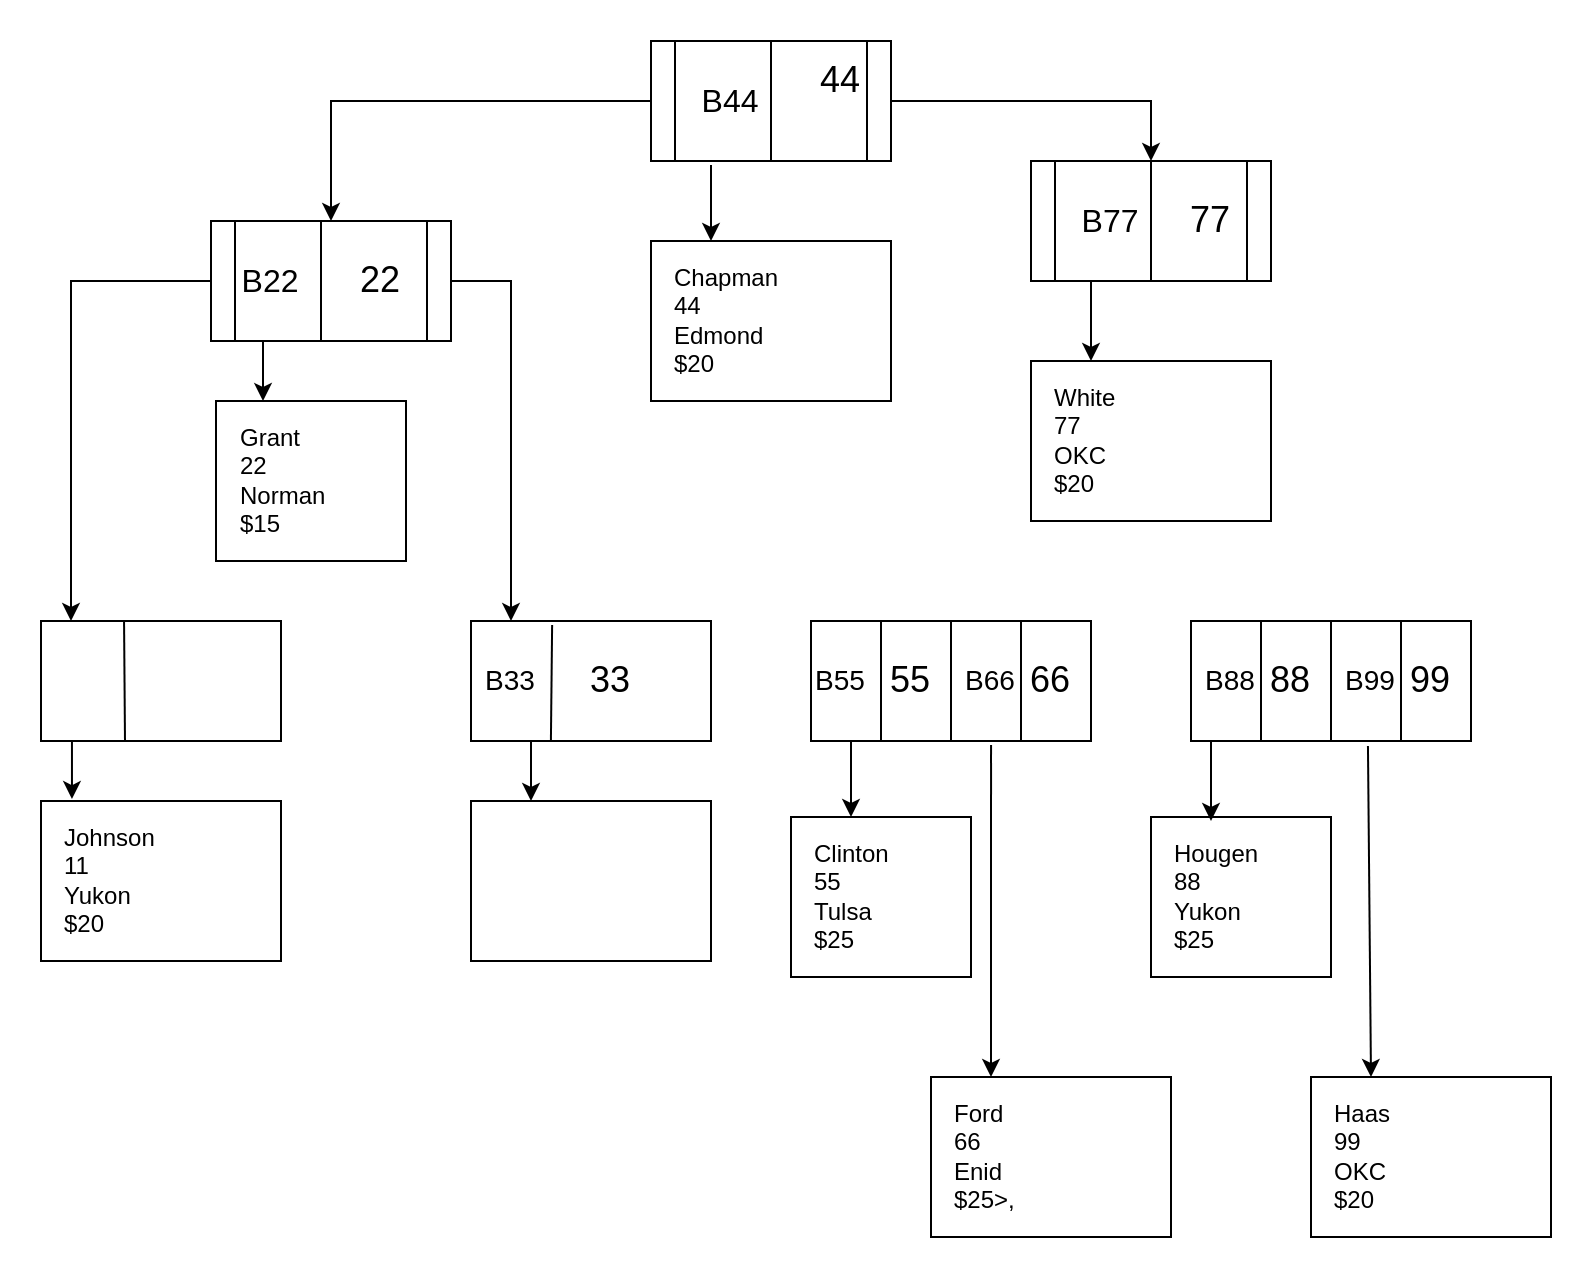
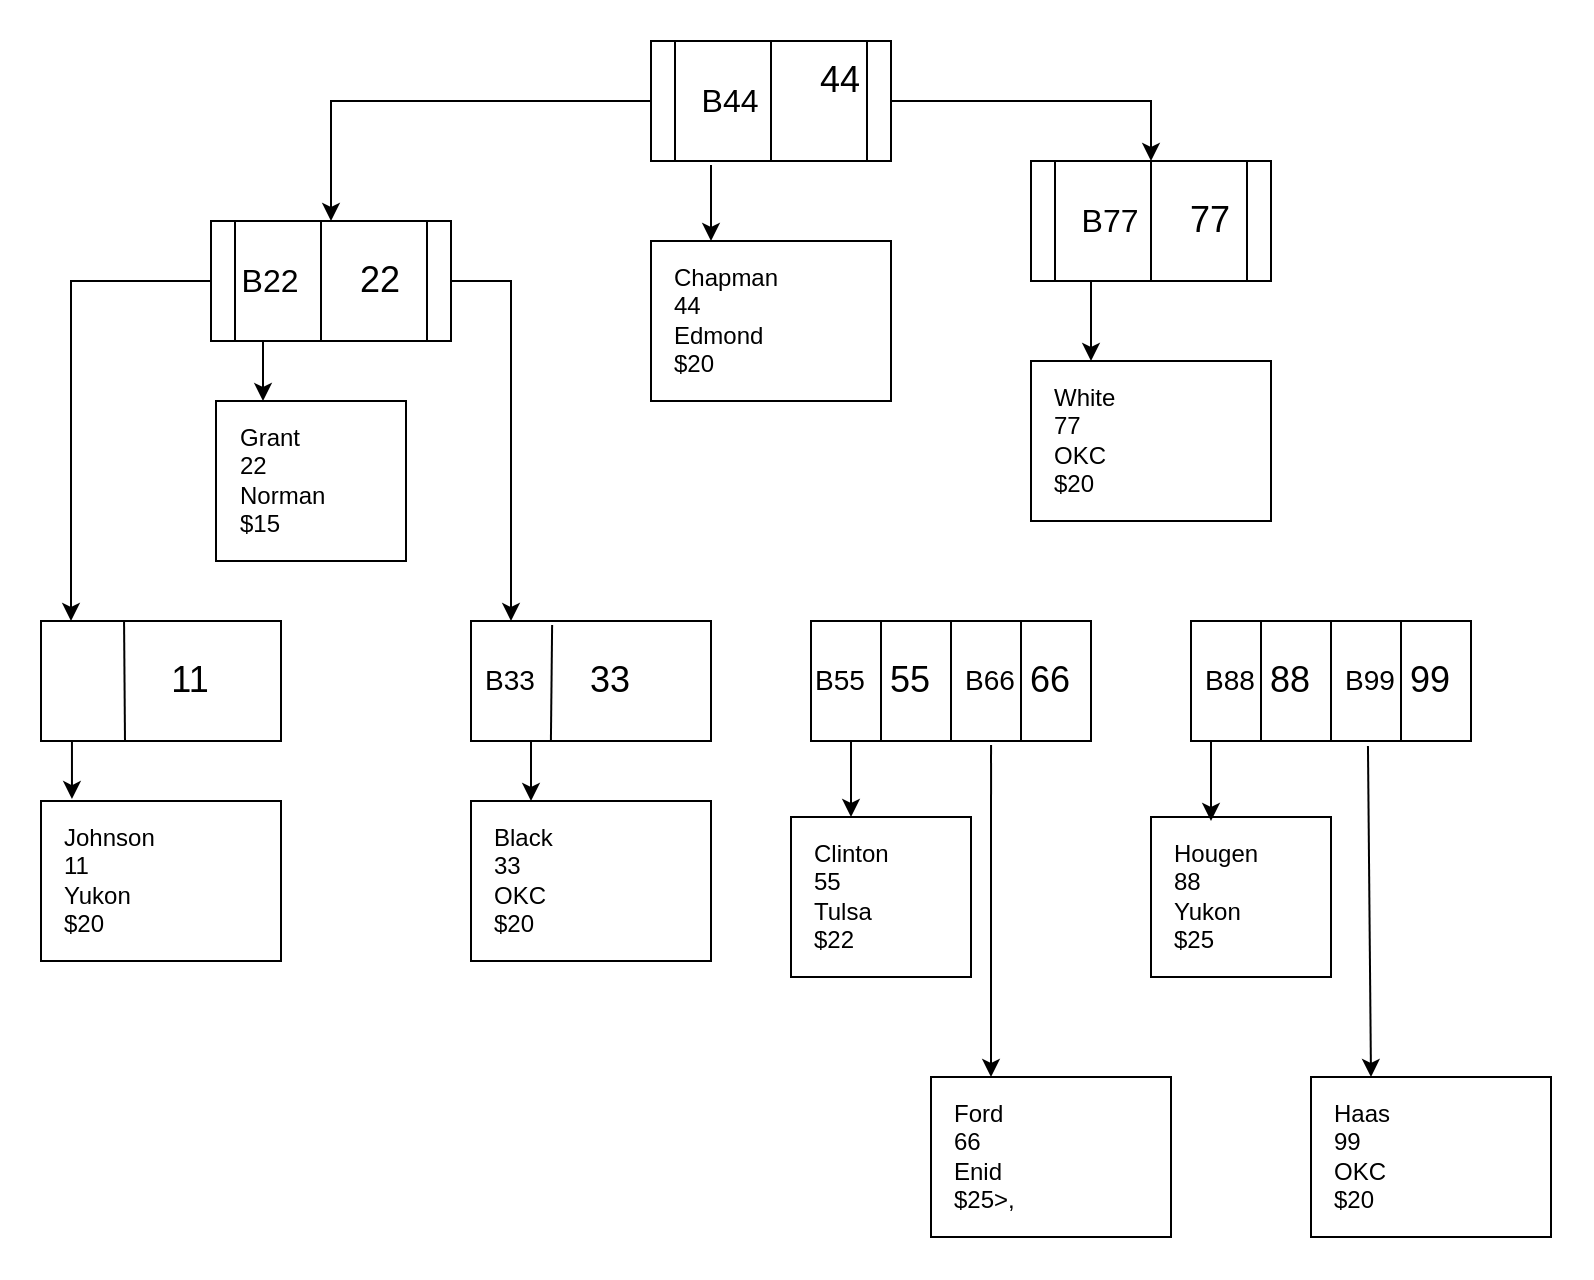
  <mxCell id="0" />
  <mxCell id="1" parent="0" />
  <mxCell id="2" value="" style="rounded=0;whiteSpace=wrap;html=1;" vertex="1" parent="1"><mxGeometry x="235" y="310" width="120" height="60" as="geometry" /></mxCell>
  <mxCell id="3" value="" style="endArrow=none;html=1;exitX=0.333;exitY=0.992;exitDx=0;exitDy=0;entryX=0.338;entryY=0.033;entryDx=0;entryDy=0;entryPerimeter=0;exitPerimeter=0;" edge="1" parent="1" source="2" target="2"><mxGeometry width="50" height="50" relative="1" as="geometry"><mxPoint x="240" y="440" as="sourcePoint" /><mxPoint x="290" y="390" as="targetPoint" /><Array as="points" /></mxGeometry></mxCell>
  <mxCell id="4" value="" style="rounded=0;whiteSpace=wrap;html=1;" vertex="1" parent="1"><mxGeometry x="325" y="120" width="120" height="80" as="geometry" /></mxCell>
  <mxCell id="5" value="" style="rounded=0;whiteSpace=wrap;html=1;" vertex="1" parent="1"><mxGeometry x="20" y="310" width="120" height="60" as="geometry" /></mxCell>
  <mxCell id="6" value="" style="endArrow=none;html=1;entryX=0.346;entryY=-0.008;entryDx=0;entryDy=0;entryPerimeter=0;" edge="1" parent="1" target="5"><mxGeometry width="50" height="50" relative="1" as="geometry"><mxPoint x="62" y="370" as="sourcePoint" /><mxPoint x="75" y="390" as="targetPoint" /></mxGeometry></mxCell>
  <mxCell id="7" value="" style="rounded=0;whiteSpace=wrap;html=1;" vertex="1" parent="1"><mxGeometry x="405" y="310" width="140" height="60" as="geometry" /></mxCell>
  <mxCell id="8" value="" style="endArrow=none;html=1;exitX=0.25;exitY=1;exitDx=0;exitDy=0;entryX=0.25;entryY=0;entryDx=0;entryDy=0;" edge="1" parent="1" source="7" target="7"><mxGeometry width="50" height="50" relative="1" as="geometry"><mxPoint x="410" y="440" as="sourcePoint" /><mxPoint x="460" y="390" as="targetPoint" /></mxGeometry></mxCell>
  <mxCell id="9" value="" style="edgeStyle=orthogonalEdgeStyle;rounded=0;orthogonalLoop=1;jettySize=auto;html=1;entryX=0.5;entryY=0;entryDx=0;entryDy=0;" edge="1" parent="1" source="11" target="12"><mxGeometry relative="1" as="geometry"><mxPoint x="245" y="50" as="targetPoint" /></mxGeometry></mxCell>
  <mxCell id="10" value="" style="edgeStyle=orthogonalEdgeStyle;rounded=0;orthogonalLoop=1;jettySize=auto;html=1;entryX=0.5;entryY=0;entryDx=0;entryDy=0;" edge="1" parent="1" source="11" target="13"><mxGeometry relative="1" as="geometry"><mxPoint x="525" y="50" as="targetPoint" /></mxGeometry></mxCell>
  <mxCell id="11" value="" style="shape=process;whiteSpace=wrap;html=1;backgroundOutline=1;" vertex="1" parent="1"><mxGeometry x="325" y="20" width="120" height="60" as="geometry" /></mxCell>
  <mxCell id="12" value="" style="shape=process;whiteSpace=wrap;html=1;backgroundOutline=1;" vertex="1" parent="1"><mxGeometry x="105" y="110" width="120" height="60" as="geometry" /></mxCell>
  <mxCell id="13" value="" style="shape=process;whiteSpace=wrap;html=1;backgroundOutline=1;" vertex="1" parent="1"><mxGeometry x="515" y="80" width="120" height="60" as="geometry" /></mxCell>
  <mxCell id="14" value="" style="rounded=0;whiteSpace=wrap;html=1;" vertex="1" parent="1"><mxGeometry x="107.5" y="200" width="95" height="80" as="geometry" /></mxCell>
  <mxCell id="15" value="" style="rounded=0;whiteSpace=wrap;html=1;" vertex="1" parent="1"><mxGeometry x="515" y="180" width="120" height="80" as="geometry" /></mxCell>
  <mxCell id="16" value="" style="rounded=0;whiteSpace=wrap;html=1;" vertex="1" parent="1"><mxGeometry x="20" y="400" width="120" height="80" as="geometry" /></mxCell>
  <mxCell id="17" value="" style="rounded=0;whiteSpace=wrap;html=1;" vertex="1" parent="1"><mxGeometry x="235" y="400" width="120" height="80" as="geometry" /></mxCell>
  <mxCell id="18" value="" style="endArrow=none;html=1;exitX=0.5;exitY=1;exitDx=0;exitDy=0;entryX=0.5;entryY=0;entryDx=0;entryDy=0;" edge="1" parent="1" source="11" target="11"><mxGeometry width="50" height="50" relative="1" as="geometry"><mxPoint x="275" y="380" as="sourcePoint" /><mxPoint x="275" y="320" as="targetPoint" /></mxGeometry></mxCell>
  <mxCell id="19" value="" style="endArrow=classic;html=1;entryX=0.25;entryY=0;entryDx=0;entryDy=0;" edge="1" parent="1" target="4"><mxGeometry width="50" height="50" relative="1" as="geometry"><mxPoint x="355" y="82" as="sourcePoint" /><mxPoint x="75" y="500" as="targetPoint" /></mxGeometry></mxCell>
  <mxCell id="20" value="&lt;font style=&quot;font-size: 18px&quot;&gt;44&lt;/font&gt;" style="text;html=1;strokeColor=none;fillColor=none;align=center;verticalAlign=middle;whiteSpace=wrap;rounded=0;" vertex="1" parent="1"><mxGeometry x="400" y="30" width="40" height="20" as="geometry" /></mxCell>
  <mxCell id="21" value="" style="endArrow=none;html=1;exitX=0.5;exitY=1;exitDx=0;exitDy=0;entryX=0.5;entryY=0;entryDx=0;entryDy=0;" edge="1" parent="1"><mxGeometry width="50" height="50" relative="1" as="geometry"><mxPoint x="160" y="170" as="sourcePoint" /><mxPoint x="160" y="110" as="targetPoint" /></mxGeometry></mxCell>
  <mxCell id="22" value="&lt;font style=&quot;font-size: 18px&quot;&gt;22&lt;/font&gt;" style="text;html=1;strokeColor=none;fillColor=none;align=center;verticalAlign=middle;whiteSpace=wrap;rounded=0;" vertex="1" parent="1"><mxGeometry x="170" y="130" width="40" height="20" as="geometry" /></mxCell>
  <mxCell id="23" value="" style="endArrow=none;html=1;exitX=0.5;exitY=1;exitDx=0;exitDy=0;entryX=0.5;entryY=0;entryDx=0;entryDy=0;" edge="1" parent="1"><mxGeometry width="50" height="50" relative="1" as="geometry"><mxPoint x="575" y="140" as="sourcePoint" /><mxPoint x="575" y="80" as="targetPoint" /></mxGeometry></mxCell>
  <mxCell id="24" value="&lt;font style=&quot;font-size: 18px&quot;&gt;77&lt;/font&gt;" style="text;html=1;strokeColor=none;fillColor=none;align=center;verticalAlign=middle;whiteSpace=wrap;rounded=0;" vertex="1" parent="1"><mxGeometry x="585" y="100" width="40" height="20" as="geometry" /></mxCell>
  <mxCell id="25" value="&lt;font style=&quot;font-size: 18px&quot;&gt;66&lt;/font&gt;" style="text;html=1;strokeColor=none;fillColor=none;align=center;verticalAlign=middle;whiteSpace=wrap;rounded=0;" vertex="1" parent="1"><mxGeometry x="505" y="330" width="40" height="20" as="geometry" /></mxCell>
  <mxCell id="26" value="" style="endArrow=none;html=1;exitX=0.75;exitY=1;exitDx=0;exitDy=0;entryX=0.75;entryY=0;entryDx=0;entryDy=0;" edge="1" parent="1" source="7" target="7"><mxGeometry width="50" height="50" relative="1" as="geometry"><mxPoint x="480" y="380" as="sourcePoint" /><mxPoint x="480" y="320" as="targetPoint" /></mxGeometry></mxCell>
  <mxCell id="27" value="" style="endArrow=none;html=1;exitX=0.5;exitY=1;exitDx=0;exitDy=0;entryX=0.5;entryY=0;entryDx=0;entryDy=0;" edge="1" parent="1" source="7" target="7"><mxGeometry width="50" height="50" relative="1" as="geometry"><mxPoint x="450" y="380" as="sourcePoint" /><mxPoint x="450" y="320" as="targetPoint" /></mxGeometry></mxCell>
  <mxCell id="28" value="&lt;font style=&quot;font-size: 18px&quot;&gt;55&lt;/font&gt;" style="text;html=1;strokeColor=none;fillColor=none;align=center;verticalAlign=middle;whiteSpace=wrap;rounded=0;" vertex="1" parent="1"><mxGeometry x="435" y="330" width="40" height="20" as="geometry" /></mxCell>
  <mxCell id="29" value="&lt;font style=&quot;font-size: 18px&quot;&gt;33&lt;/font&gt;" style="text;html=1;strokeColor=none;fillColor=none;align=center;verticalAlign=middle;whiteSpace=wrap;rounded=0;" vertex="1" parent="1"><mxGeometry x="285" y="330" width="40" height="20" as="geometry" /></mxCell>
+ <mxCell id="30" value="&lt;font style=&quot;font-size: 18px&quot;&gt;11&lt;/font&gt;" style="text;html=1;strokeColor=none;fillColor=none;align=center;verticalAlign=middle;whiteSpace=wrap;rounded=0;" vertex="1" parent="1"><mxGeometry x="75" y="330" width="40" height="20" as="geometry" /></mxCell>
  <mxCell id="31" value="" style="rounded=0;whiteSpace=wrap;html=1;" vertex="1" parent="1"><mxGeometry x="595" y="310" width="140" height="60" as="geometry" /></mxCell>
  <mxCell id="32" value="" style="endArrow=none;html=1;exitX=0.25;exitY=1;exitDx=0;exitDy=0;entryX=0.25;entryY=0;entryDx=0;entryDy=0;" edge="1" parent="1" source="31" target="31"><mxGeometry width="50" height="50" relative="1" as="geometry"><mxPoint x="600" y="440" as="sourcePoint" /><mxPoint x="650" y="390" as="targetPoint" /></mxGeometry></mxCell>
  <mxCell id="33" value="&lt;font style=&quot;font-size: 18px&quot;&gt;99&lt;/font&gt;" style="text;html=1;strokeColor=none;fillColor=none;align=center;verticalAlign=middle;whiteSpace=wrap;rounded=0;" vertex="1" parent="1"><mxGeometry x="695" y="330" width="40" height="20" as="geometry" /></mxCell>
  <mxCell id="34" value="" style="endArrow=none;html=1;exitX=0.75;exitY=1;exitDx=0;exitDy=0;entryX=0.75;entryY=0;entryDx=0;entryDy=0;" edge="1" parent="1" source="31" target="31"><mxGeometry width="50" height="50" relative="1" as="geometry"><mxPoint x="670" y="380" as="sourcePoint" /><mxPoint x="670" y="320" as="targetPoint" /></mxGeometry></mxCell>
  <mxCell id="35" value="" style="endArrow=none;html=1;exitX=0.5;exitY=1;exitDx=0;exitDy=0;entryX=0.5;entryY=0;entryDx=0;entryDy=0;" edge="1" parent="1" source="31" target="31"><mxGeometry width="50" height="50" relative="1" as="geometry"><mxPoint x="640" y="380" as="sourcePoint" /><mxPoint x="640" y="320" as="targetPoint" /></mxGeometry></mxCell>
  <mxCell id="36" value="&lt;font style=&quot;font-size: 18px&quot;&gt;88&lt;/font&gt;" style="text;html=1;strokeColor=none;fillColor=none;align=center;verticalAlign=middle;whiteSpace=wrap;rounded=0;" vertex="1" parent="1"><mxGeometry x="625" y="330" width="40" height="20" as="geometry" /></mxCell>
  <mxCell id="37" value="" style="endArrow=classic;html=1;" edge="1" parent="1"><mxGeometry width="50" height="50" relative="1" as="geometry"><mxPoint x="131" y="170" as="sourcePoint" /><mxPoint x="131" y="200" as="targetPoint" /></mxGeometry></mxCell>
  <mxCell id="38" value="" style="endArrow=classic;html=1;entryX=0.25;entryY=0;entryDx=0;entryDy=0;exitX=0.25;exitY=1;exitDx=0;exitDy=0;" edge="1" parent="1" source="13" target="15"><mxGeometry width="50" height="50" relative="1" as="geometry"><mxPoint x="180" y="180" as="sourcePoint" /><mxPoint x="180" y="200" as="targetPoint" /></mxGeometry></mxCell>
  <mxCell id="39" value="" style="edgeStyle=orthogonalEdgeStyle;rounded=0;orthogonalLoop=1;jettySize=auto;html=1;entryX=0.125;entryY=0;entryDx=0;entryDy=0;exitX=0;exitY=0.5;exitDx=0;exitDy=0;entryPerimeter=0;" edge="1" parent="1" source="12" target="5"><mxGeometry relative="1" as="geometry"><mxPoint x="335" y="60" as="sourcePoint" /><mxPoint x="210" y="120" as="targetPoint" /></mxGeometry></mxCell>
  <mxCell id="40" value="" style="edgeStyle=orthogonalEdgeStyle;rounded=0;orthogonalLoop=1;jettySize=auto;html=1;exitX=1;exitY=0.5;exitDx=0;exitDy=0;" edge="1" parent="1" source="12"><mxGeometry relative="1" as="geometry"><mxPoint x="455" y="60" as="sourcePoint" /><mxPoint x="255" y="310" as="targetPoint" /><Array as="points"><mxPoint x="255" y="140" /><mxPoint x="255" y="310" /></Array></mxGeometry></mxCell>
  <mxCell id="41" value="Chapman&lt;br&gt;44&lt;br&gt;Edmond&lt;br&gt;$20" style="text;html=1;strokeColor=none;fillColor=none;align=left;verticalAlign=middle;whiteSpace=wrap;rounded=0;" vertex="1" parent="1"><mxGeometry x="335" y="130" width="100" height="60" as="geometry" /></mxCell>
  <mxCell id="42" value="Grant &lt;br&gt;22&lt;br&gt;Norman&lt;br&gt;$15" style="text;html=1;strokeColor=none;fillColor=none;align=left;verticalAlign=middle;whiteSpace=wrap;rounded=0;" vertex="1" parent="1"><mxGeometry x="117.5" y="210" width="75" height="60" as="geometry" /></mxCell>
  <mxCell id="43" value="Johnson &lt;br&gt;11&lt;br&gt;Yukon&lt;br&gt;$20" style="text;html=1;strokeColor=none;fillColor=none;align=left;verticalAlign=middle;whiteSpace=wrap;rounded=0;" vertex="1" parent="1"><mxGeometry x="30" y="410" width="100" height="60" as="geometry" /></mxCell>
+ <mxCell id="44" value="Black&lt;br&gt;33&lt;br&gt;OKC&lt;br&gt;$20" style="text;html=1;strokeColor=none;fillColor=none;align=left;verticalAlign=middle;whiteSpace=wrap;rounded=0;" vertex="1" parent="1"><mxGeometry x="245" y="410" width="100" height="60" as="geometry" /></mxCell>
  <mxCell id="45" value="White&lt;br&gt;77&lt;br&gt;OKC&lt;br&gt;$20" style="text;html=1;strokeColor=none;fillColor=none;align=left;verticalAlign=middle;whiteSpace=wrap;rounded=0;" vertex="1" parent="1"><mxGeometry x="525" y="190" width="100" height="60" as="geometry" /></mxCell>
  <mxCell id="46" value="" style="rounded=0;whiteSpace=wrap;html=1;" vertex="1" parent="1"><mxGeometry x="395" y="408" width="90" height="80" as="geometry" /></mxCell>
  <mxCell id="47" value="" style="endArrow=classic;html=1;" edge="1" parent="1"><mxGeometry width="50" height="50" relative="1" as="geometry"><mxPoint x="425" y="370" as="sourcePoint" /><mxPoint x="425" y="408" as="targetPoint" /></mxGeometry></mxCell>
- <mxCell id="48" value="Clinton&lt;br&gt;55&lt;br&gt;Tulsa&lt;br&gt;$25" style="text;html=1;strokeColor=none;fillColor=none;align=left;verticalAlign=middle;whiteSpace=wrap;rounded=0;" vertex="1" parent="1"><mxGeometry x="405" y="418" width="70" height="60" as="geometry" /></mxCell>
+ <mxCell id="48" value="Clinton&lt;br&gt;55&lt;br&gt;Tulsa&lt;br&gt;$22" style="text;html=1;strokeColor=none;fillColor=none;align=left;verticalAlign=middle;whiteSpace=wrap;rounded=0;" vertex="1" parent="1"><mxGeometry x="405" y="418" width="70" height="60" as="geometry" /></mxCell>
  <mxCell id="49" value="" style="rounded=0;whiteSpace=wrap;html=1;" vertex="1" parent="1"><mxGeometry x="465" y="538" width="120" height="80" as="geometry" /></mxCell>
  <mxCell id="50" value="" style="endArrow=classic;html=1;exitX=0.643;exitY=1.033;exitDx=0;exitDy=0;exitPerimeter=0;" edge="1" parent="1" source="7"><mxGeometry width="50" height="50" relative="1" as="geometry"><mxPoint x="495" y="500" as="sourcePoint" /><mxPoint x="495" y="538" as="targetPoint" /></mxGeometry></mxCell>
  <mxCell id="51" value="Ford&lt;br&gt;66&lt;br&gt;Enid&lt;br&gt;$25&amp;gt;," style="text;html=1;strokeColor=none;fillColor=none;align=left;verticalAlign=middle;whiteSpace=wrap;rounded=0;" vertex="1" parent="1"><mxGeometry x="475" y="548" width="100" height="60" as="geometry" /></mxCell>
  <mxCell id="52" value="" style="rounded=0;whiteSpace=wrap;html=1;" vertex="1" parent="1"><mxGeometry x="575" y="408" width="90" height="80" as="geometry" /></mxCell>
  <mxCell id="53" value="" style="endArrow=classic;html=1;" edge="1" parent="1"><mxGeometry width="50" height="50" relative="1" as="geometry"><mxPoint x="605" y="370" as="sourcePoint" /><mxPoint x="605" y="410" as="targetPoint" /></mxGeometry></mxCell>
  <mxCell id="54" value="Hougen&lt;br&gt;88&lt;br&gt;Yukon&lt;br&gt;$25" style="text;html=1;strokeColor=none;fillColor=none;align=left;verticalAlign=middle;whiteSpace=wrap;rounded=0;" vertex="1" parent="1"><mxGeometry x="585" y="418" width="70" height="60" as="geometry" /></mxCell>
  <mxCell id="55" value="" style="rounded=0;whiteSpace=wrap;html=1;" vertex="1" parent="1"><mxGeometry x="655" y="538" width="120" height="80" as="geometry" /></mxCell>
  <mxCell id="56" value="" style="endArrow=classic;html=1;entryX=0.25;entryY=0;entryDx=0;entryDy=0;exitX=0.632;exitY=1.042;exitDx=0;exitDy=0;exitPerimeter=0;" edge="1" parent="1" target="55" source="31"><mxGeometry width="50" height="50" relative="1" as="geometry"><mxPoint x="685" y="500" as="sourcePoint" /><mxPoint x="405" y="918" as="targetPoint" /></mxGeometry></mxCell>
  <mxCell id="57" value="Haas&lt;br&gt;99&lt;br&gt;OKC&lt;br&gt;$20" style="text;html=1;strokeColor=none;fillColor=none;align=left;verticalAlign=middle;whiteSpace=wrap;rounded=0;" vertex="1" parent="1"><mxGeometry x="665" y="548" width="100" height="60" as="geometry" /></mxCell>
  <mxCell id="58" value="" style="endArrow=classic;html=1;exitX=0.129;exitY=1.008;exitDx=0;exitDy=0;exitPerimeter=0;entryX=0.129;entryY=-0.012;entryDx=0;entryDy=0;entryPerimeter=0;" edge="1" parent="1" source="5" target="16"><mxGeometry width="50" height="50" relative="1" as="geometry"><mxPoint x="259.04" y="381.02" as="sourcePoint" /><mxPoint x="257" y="407" as="targetPoint" /></mxGeometry></mxCell>
  <mxCell id="59" value="&lt;font style=&quot;font-size: 16px&quot;&gt;B44&lt;/font&gt;" style="text;html=1;strokeColor=none;fillColor=none;align=center;verticalAlign=middle;whiteSpace=wrap;rounded=0;" vertex="1" parent="1"><mxGeometry x="345" y="40" width="40" height="20" as="geometry" /></mxCell>
  <mxCell id="60" value="&lt;font style=&quot;font-size: 16px&quot;&gt;B22&lt;/font&gt;" style="text;html=1;strokeColor=none;fillColor=none;align=center;verticalAlign=middle;whiteSpace=wrap;rounded=0;" vertex="1" parent="1"><mxGeometry x="115" y="130" width="40" height="20" as="geometry" /></mxCell>
  <mxCell id="61" value="&lt;font style=&quot;font-size: 16px&quot;&gt;B77&lt;/font&gt;" style="text;html=1;strokeColor=none;fillColor=none;align=center;verticalAlign=middle;whiteSpace=wrap;rounded=0;" vertex="1" parent="1"><mxGeometry x="535" y="100" width="40" height="20" as="geometry" /></mxCell>
  <mxCell id="62" value="&lt;font style=&quot;font-size: 14px&quot;&gt;B55&lt;/font&gt;" style="text;html=1;strokeColor=none;fillColor=none;align=center;verticalAlign=middle;whiteSpace=wrap;rounded=0;" vertex="1" parent="1"><mxGeometry x="400" y="330" width="40" height="20" as="geometry" /></mxCell>
  <mxCell id="63" value="&lt;font style=&quot;font-size: 14px&quot;&gt;B66&lt;/font&gt;" style="text;html=1;strokeColor=none;fillColor=none;align=center;verticalAlign=middle;whiteSpace=wrap;rounded=0;" vertex="1" parent="1"><mxGeometry x="475" y="330" width="40" height="20" as="geometry" /></mxCell>
  <mxCell id="64" value="&lt;font style=&quot;font-size: 14px&quot;&gt;B88&lt;/font&gt;" style="text;html=1;strokeColor=none;fillColor=none;align=center;verticalAlign=middle;whiteSpace=wrap;rounded=0;" vertex="1" parent="1"><mxGeometry x="595" y="330" width="40" height="20" as="geometry" /></mxCell>
  <mxCell id="65" value="&lt;font style=&quot;font-size: 14px&quot;&gt;B99&lt;/font&gt;" style="text;html=1;strokeColor=none;fillColor=none;align=center;verticalAlign=middle;whiteSpace=wrap;rounded=0;" vertex="1" parent="1"><mxGeometry x="665" y="330" width="40" height="20" as="geometry" /></mxCell>
  <mxCell id="66" value="&lt;font style=&quot;font-size: 14px&quot;&gt;B33&lt;/font&gt;" style="text;html=1;strokeColor=none;fillColor=none;align=center;verticalAlign=middle;whiteSpace=wrap;rounded=0;" vertex="1" parent="1"><mxGeometry x="235" y="330" width="40" height="20" as="geometry" /></mxCell>
  <mxCell id="67" value="" style="endArrow=classic;html=1;exitX=0.25;exitY=1;exitDx=0;exitDy=0;entryX=0.25;entryY=0;entryDx=0;entryDy=0;" edge="1" parent="1" source="2" target="17"><mxGeometry width="50" height="50" relative="1" as="geometry"><mxPoint x="45.48" y="380.48" as="sourcePoint" /><mxPoint x="45.48" y="409.04" as="targetPoint" /></mxGeometry></mxCell>
